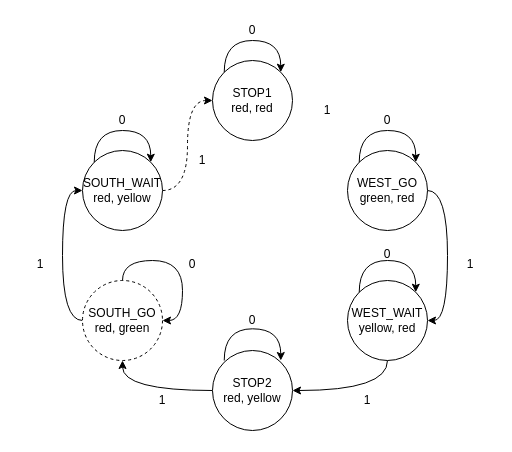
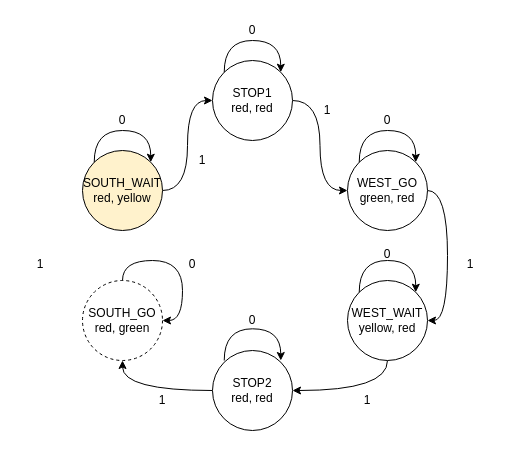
  <mxCell id="0" />
  <mxCell id="1" parent="0" />
+ <mxCell id="2" style="edgeStyle=orthogonalEdgeStyle;curved=1;rounded=0;orthogonalLoop=1;jettySize=auto;html=1;exitX=1;exitY=0.5;exitDx=0;exitDy=0;entryX=0;entryY=0.5;entryDx=0;entryDy=0;" parent="1" source="3" target="5" edge="1"><mxGeometry relative="1" as="geometry" /></mxCell>
  <mxCell id="3" value="STOP1&lt;br&gt;red, red" style="ellipse;whiteSpace=wrap;html=1;aspect=fixed;" parent="1" vertex="1"><mxGeometry x="212" y="60" width="80" height="80" as="geometry" /></mxCell>
  <mxCell id="4" style="edgeStyle=orthogonalEdgeStyle;curved=1;rounded=0;orthogonalLoop=1;jettySize=auto;html=1;exitX=1;exitY=0.5;exitDx=0;exitDy=0;entryX=1;entryY=0.5;entryDx=0;entryDy=0;" parent="1" source="5" target="7" edge="1"><mxGeometry relative="1" as="geometry" /></mxCell>
  <mxCell id="5" value="WEST_GO&lt;br&gt;green, red" style="ellipse;whiteSpace=wrap;html=1;aspect=fixed;" parent="1" vertex="1"><mxGeometry x="347" y="150" width="80" height="80" as="geometry" /></mxCell>
  <mxCell id="6" style="edgeStyle=orthogonalEdgeStyle;curved=1;rounded=0;orthogonalLoop=1;jettySize=auto;html=1;exitX=0.5;exitY=1;exitDx=0;exitDy=0;entryX=1;entryY=0.5;entryDx=0;entryDy=0;" parent="1" source="7" target="9" edge="1"><mxGeometry relative="1" as="geometry" /></mxCell>
  <mxCell id="7" value="WEST_WAIT&lt;br&gt;yellow, red" style="ellipse;whiteSpace=wrap;html=1;aspect=fixed;" parent="1" vertex="1"><mxGeometry x="347" y="280" width="80" height="80" as="geometry" /></mxCell>
  <mxCell id="8" style="edgeStyle=orthogonalEdgeStyle;curved=1;rounded=0;orthogonalLoop=1;jettySize=auto;html=1;exitX=0;exitY=0.5;exitDx=0;exitDy=0;entryX=0.5;entryY=1;entryDx=0;entryDy=0;" parent="1" source="9" target="13" edge="1"><mxGeometry relative="1" as="geometry" /></mxCell>
- <mxCell id="9" value="STOP2&lt;br&gt;red, yellow" style="ellipse;whiteSpace=wrap;html=1;aspect=fixed;" parent="1" vertex="1"><mxGeometry x="212" y="350" width="80" height="80" as="geometry" /></mxCell>
- <mxCell id="10" style="edgeStyle=orthogonalEdgeStyle;curved=1;rounded=0;orthogonalLoop=1;jettySize=auto;html=1;exitX=1;exitY=0.5;exitDx=0;exitDy=0;entryX=0;entryY=0.5;entryDx=0;entryDy=0;dashed=1;" parent="1" source="11" target="3" edge="1"><mxGeometry relative="1" as="geometry" /></mxCell>
- <mxCell id="11" value="SOUTH_WAIT&lt;br&gt;red, yellow" style="ellipse;whiteSpace=wrap;html=1;aspect=fixed;" parent="1" vertex="1"><mxGeometry x="82" y="150" width="80" height="80" as="geometry" /></mxCell>
- <mxCell id="12" style="edgeStyle=orthogonalEdgeStyle;curved=1;rounded=0;orthogonalLoop=1;jettySize=auto;html=1;exitX=0;exitY=0.5;exitDx=0;exitDy=0;entryX=0;entryY=0.5;entryDx=0;entryDy=0;" parent="1" source="13" target="11" edge="1"><mxGeometry relative="1" as="geometry" /></mxCell>
+ <mxCell id="9" value="STOP2&lt;br&gt;red, red" style="ellipse;whiteSpace=wrap;html=1;aspect=fixed;" parent="1" vertex="1"><mxGeometry x="212" y="350" width="80" height="80" as="geometry" /></mxCell>
+ <mxCell id="10" style="edgeStyle=orthogonalEdgeStyle;curved=1;rounded=0;orthogonalLoop=1;jettySize=auto;html=1;exitX=1;exitY=0.5;exitDx=0;exitDy=0;entryX=0;entryY=0.5;entryDx=0;entryDy=0;" parent="1" source="11" target="3" edge="1"><mxGeometry relative="1" as="geometry" /></mxCell>
+ <mxCell id="11" value="SOUTH_WAIT&lt;br&gt;red, yellow" style="ellipse;whiteSpace=wrap;html=1;aspect=fixed;fillColor=#fff2cc;" parent="1" vertex="1"><mxGeometry x="82" y="150" width="80" height="80" as="geometry" /></mxCell>
  <mxCell id="13" value="SOUTH_GO&lt;br&gt;red, green" style="ellipse;whiteSpace=wrap;html=1;aspect=fixed;dashed=1;" parent="1" vertex="1"><mxGeometry x="82" y="280" width="80" height="80" as="geometry" /></mxCell>
  <mxCell id="14" style="edgeStyle=orthogonalEdgeStyle;curved=1;rounded=0;orthogonalLoop=1;jettySize=auto;html=1;exitX=0.5;exitY=0;exitDx=0;exitDy=0;entryX=1;entryY=0.5;entryDx=0;entryDy=0;" parent="1" source="13" target="13" edge="1"><mxGeometry relative="1" as="geometry" /></mxCell>
  <mxCell id="15" style="edgeStyle=orthogonalEdgeStyle;curved=1;rounded=0;orthogonalLoop=1;jettySize=auto;html=1;exitX=0;exitY=0;exitDx=0;exitDy=0;entryX=1;entryY=0;entryDx=0;entryDy=0;" parent="1" source="5" target="5" edge="1"><mxGeometry relative="1" as="geometry"><Array as="points"><mxPoint x="359" y="130" /><mxPoint x="415" y="130" /></Array></mxGeometry></mxCell>
  <mxCell id="16" style="edgeStyle=orthogonalEdgeStyle;curved=1;rounded=0;orthogonalLoop=1;jettySize=auto;html=1;exitX=0;exitY=0;exitDx=0;exitDy=0;entryX=1;entryY=0;entryDx=0;entryDy=0;" parent="1" edge="1"><mxGeometry relative="1" as="geometry"><mxPoint x="358.716" y="291.716" as="sourcePoint" /><mxPoint x="415.284" y="291.716" as="targetPoint" /><Array as="points"><mxPoint x="359" y="260" /><mxPoint x="415" y="260" /></Array></mxGeometry></mxCell>
  <mxCell id="17" style="edgeStyle=orthogonalEdgeStyle;curved=1;rounded=0;orthogonalLoop=1;jettySize=auto;html=1;exitX=0;exitY=0;exitDx=0;exitDy=0;entryX=1;entryY=0;entryDx=0;entryDy=0;" parent="1" edge="1"><mxGeometry relative="1" as="geometry"><mxPoint x="223.716" y="359.996" as="sourcePoint" /><mxPoint x="280.284" y="359.996" as="targetPoint" /><Array as="points"><mxPoint x="224" y="328.28" /><mxPoint x="280" y="328.28" /></Array></mxGeometry></mxCell>
  <mxCell id="18" style="edgeStyle=orthogonalEdgeStyle;curved=1;rounded=0;orthogonalLoop=1;jettySize=auto;html=1;exitX=0;exitY=0;exitDx=0;exitDy=0;entryX=1;entryY=0;entryDx=0;entryDy=0;" parent="1" edge="1"><mxGeometry relative="1" as="geometry"><mxPoint x="93.716" y="161.716" as="sourcePoint" /><mxPoint x="150.284" y="161.716" as="targetPoint" /><Array as="points"><mxPoint x="94" y="130" /><mxPoint x="150" y="130" /></Array></mxGeometry></mxCell>
  <mxCell id="19" style="edgeStyle=orthogonalEdgeStyle;curved=1;rounded=0;orthogonalLoop=1;jettySize=auto;html=1;exitX=0;exitY=0;exitDx=0;exitDy=0;entryX=1;entryY=0;entryDx=0;entryDy=0;" parent="1" edge="1"><mxGeometry relative="1" as="geometry"><mxPoint x="223.716" y="71.716" as="sourcePoint" /><mxPoint x="280.284" y="71.716" as="targetPoint" /><Array as="points"><mxPoint x="224" y="40" /><mxPoint x="280" y="40" /></Array></mxGeometry></mxCell>
  <mxCell id="20" value="1" style="text;html=1;strokeColor=none;fillColor=none;align=center;verticalAlign=middle;whiteSpace=wrap;rounded=0;" parent="1" vertex="1"><mxGeometry x="142" y="390" width="40" height="20" as="geometry" /></mxCell>
  <mxCell id="21" value="1" style="text;html=1;strokeColor=none;fillColor=none;align=center;verticalAlign=middle;whiteSpace=wrap;rounded=0;" vertex="1" parent="1"><mxGeometry x="347" y="390" width="40" height="20" as="geometry" /></mxCell>
  <mxCell id="22" value="1" style="text;html=1;strokeColor=none;fillColor=none;align=center;verticalAlign=middle;whiteSpace=wrap;rounded=0;" vertex="1" parent="1"><mxGeometry x="450" y="254" width="40" height="20" as="geometry" /></mxCell>
  <mxCell id="23" value="1" style="text;html=1;strokeColor=none;fillColor=none;align=center;verticalAlign=middle;whiteSpace=wrap;rounded=0;" vertex="1" parent="1"><mxGeometry x="20" y="254" width="40" height="20" as="geometry" /></mxCell>
  <mxCell id="24" value="1" style="text;html=1;strokeColor=none;fillColor=none;align=center;verticalAlign=middle;whiteSpace=wrap;rounded=0;" vertex="1" parent="1"><mxGeometry x="182" y="150" width="40" height="20" as="geometry" /></mxCell>
  <mxCell id="25" value="1" style="text;html=1;strokeColor=none;fillColor=none;align=center;verticalAlign=middle;whiteSpace=wrap;rounded=0;" vertex="1" parent="1"><mxGeometry x="307" y="100" width="40" height="20" as="geometry" /></mxCell>
  <mxCell id="26" value="0" style="text;html=1;strokeColor=none;fillColor=none;align=center;verticalAlign=middle;whiteSpace=wrap;rounded=0;" vertex="1" parent="1"><mxGeometry x="232" y="310" width="40" height="20" as="geometry" /></mxCell>
  <mxCell id="27" value="0" style="text;html=1;strokeColor=none;fillColor=none;align=center;verticalAlign=middle;whiteSpace=wrap;rounded=0;" vertex="1" parent="1"><mxGeometry x="367" y="244" width="40" height="20" as="geometry" /></mxCell>
  <mxCell id="28" value="0" style="text;html=1;strokeColor=none;fillColor=none;align=center;verticalAlign=middle;whiteSpace=wrap;rounded=0;" vertex="1" parent="1"><mxGeometry x="172" y="254" width="40" height="20" as="geometry" /></mxCell>
  <mxCell id="29" value="0" style="text;html=1;strokeColor=none;fillColor=none;align=center;verticalAlign=middle;whiteSpace=wrap;rounded=0;" vertex="1" parent="1"><mxGeometry x="232" y="20" width="40" height="20" as="geometry" /></mxCell>
  <mxCell id="30" value="0" style="text;html=1;strokeColor=none;fillColor=none;align=center;verticalAlign=middle;whiteSpace=wrap;rounded=0;" vertex="1" parent="1"><mxGeometry x="102" y="110" width="40" height="20" as="geometry" /></mxCell>
  <mxCell id="31" value="0" style="text;html=1;strokeColor=none;fillColor=none;align=center;verticalAlign=middle;whiteSpace=wrap;rounded=0;" vertex="1" parent="1"><mxGeometry x="367" y="110" width="40" height="20" as="geometry" /></mxCell>
